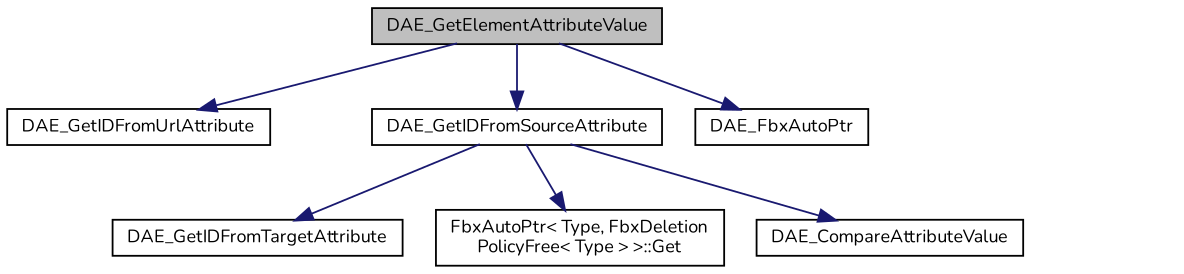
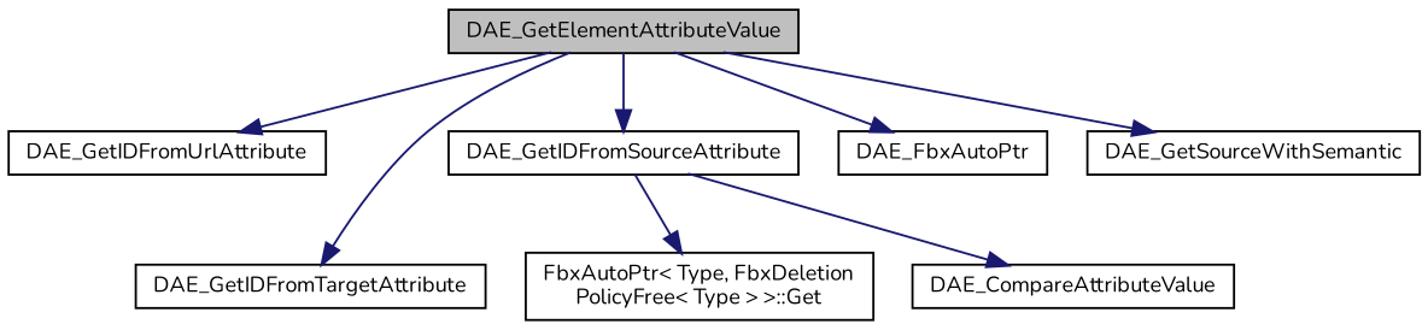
  digraph {
    fontname=Nunito
    rankdir=TB
    node [color=black fillcolor=white fontname=Nunito fontsize=10 shape=record style=filled]
    edge [color=midnightblue fontname=Nunito fontsize=10 labelfontname=Helvetica labelfontsize=10 style=solid]
    n1 [fillcolor=grey75 fontcolor=black height=0.2 label=DAE_GetElementAttributeValue width=0.4]
    n2 [height=0.2 label=DAE_GetIDFromUrlAttribute width=0.4]
    n3 [height=0.2 label=DAE_GetIDFromSourceAttribute width=0.4]
    n4 [height=0.2 label=DAE_GetIDFromTargetAttribute width=0.4]
    n5 [height=0.2 label=DAE_FbxAutoPtr width=0.4]
+   n6 [height=0.2 label=DAE_GetSourceWithSemantic width=0.4]
    n7 [height=0.2 label="FbxAutoPtr\< Type, FbxDeletion\lPolicyFree\< Type \> \>::Get" width=0.4]
    n8 [height=0.2 label=DAE_CompareAttributeValue width=0.4]
    n1 -> n2
    n1 -> n3
-   n3 -> n4
+   n1 -> n4
    n1 -> n5
+   n1 -> n6
    n3 -> n7
    n3 -> n8
  }
